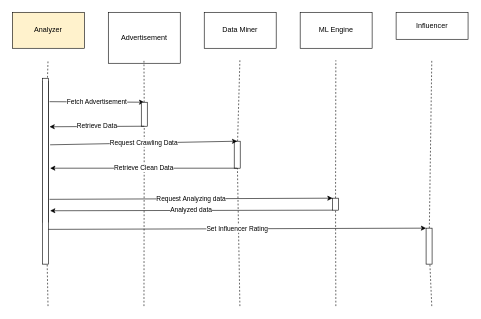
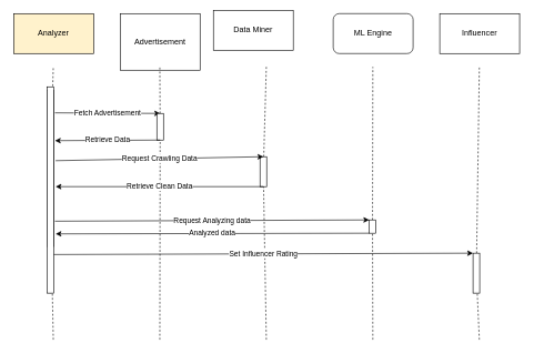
  <mxCell id="0" />
  <mxCell id="1" parent="0" />
  <mxCell id="2" value="Analyzer" style="rounded=0;whiteSpace=wrap;html=1;fillColor=#fff2cc;" parent="1" vertex="1"><mxGeometry x="20" y="20" width="120" height="60" as="geometry" /></mxCell>
  <mxCell id="3" value="" style="endArrow=none;dashed=1;html=1;" parent="1" source="4" edge="1"><mxGeometry width="50" height="50" relative="1" as="geometry"><mxPoint x="79.5" y="510" as="sourcePoint" /><mxPoint x="79.5" y="100" as="targetPoint" /></mxGeometry></mxCell>
  <mxCell id="4" value="" style="rounded=0;whiteSpace=wrap;html=1;" parent="1" vertex="1"><mxGeometry x="70" y="135" width="10" height="235" as="geometry" /></mxCell>
  <mxCell id="5" value="" style="endArrow=none;dashed=1;html=1;" parent="1" target="4" edge="1" source="24"><mxGeometry width="50" height="50" relative="1" as="geometry"><mxPoint x="79.5" y="510" as="sourcePoint" /><mxPoint x="79.5" y="100" as="targetPoint" /></mxGeometry></mxCell>
  <mxCell id="6" value="Fetch Advertisement" style="endArrow=classic;html=1;exitX=1.2;exitY=0.145;exitDx=0;exitDy=0;entryX=0.5;entryY=0;entryDx=0;entryDy=0;exitPerimeter=0;" parent="1" source="4" target="9" edge="1"><mxGeometry width="50" height="50" relative="1" as="geometry"><mxPoint x="130" y="200" as="sourcePoint" /><mxPoint x="240" y="160" as="targetPoint" /></mxGeometry></mxCell>
  <mxCell id="7" value="Advertisement" style="rounded=0;whiteSpace=wrap;html=1;" parent="1" vertex="1"><mxGeometry x="180" y="20" width="120" height="85" as="geometry" /></mxCell>
  <mxCell id="8" value="" style="endArrow=none;dashed=1;html=1;" parent="1" source="9" edge="1"><mxGeometry width="50" height="50" relative="1" as="geometry"><mxPoint x="239.5" y="510" as="sourcePoint" /><mxPoint x="239.5" y="100" as="targetPoint" /></mxGeometry></mxCell>
  <mxCell id="9" value="" style="rounded=0;whiteSpace=wrap;html=1;" parent="1" vertex="1"><mxGeometry x="235" y="170" width="10" height="40" as="geometry" /></mxCell>
  <mxCell id="10" value="" style="endArrow=none;dashed=1;html=1;" parent="1" target="9" edge="1"><mxGeometry width="50" height="50" relative="1" as="geometry"><mxPoint x="239.5" y="510" as="sourcePoint" /><mxPoint x="239.5" y="100" as="targetPoint" /></mxGeometry></mxCell>
  <mxCell id="11" value="Retrieve Data" style="endArrow=classic;html=1;exitX=0.5;exitY=1;exitDx=0;exitDy=0;entryX=1.2;entryY=0.323;entryDx=0;entryDy=0;entryPerimeter=0;" parent="1" source="9" target="4" edge="1"><mxGeometry width="50" height="50" relative="1" as="geometry"><mxPoint x="110" y="280" as="sourcePoint" /><mxPoint x="160" y="230" as="targetPoint" /></mxGeometry></mxCell>
- <mxCell id="12" value="Data Miner" style="rounded=0;whiteSpace=wrap;html=1;" parent="1" vertex="1"><mxGeometry x="340" y="20" width="120" height="60" as="geometry" /></mxCell>
+ <mxCell id="12" value="Data Miner" style="rounded=0;whiteSpace=wrap;html=1;" parent="1" vertex="1"><mxGeometry x="320" y="15" width="120" height="60" as="geometry" /></mxCell>
  <mxCell id="13" value="" style="endArrow=none;dashed=1;html=1;" parent="1" source="14" edge="1"><mxGeometry width="50" height="50" relative="1" as="geometry"><mxPoint x="399.5" y="510" as="sourcePoint" /><mxPoint x="399.5" y="100" as="targetPoint" /></mxGeometry></mxCell>
  <mxCell id="14" value="" style="rounded=0;whiteSpace=wrap;html=1;" parent="1" vertex="1"><mxGeometry x="390" y="235" width="10" height="45" as="geometry" /></mxCell>
  <mxCell id="15" value="" style="endArrow=none;dashed=1;html=1;" parent="1" target="14" edge="1"><mxGeometry width="50" height="50" relative="1" as="geometry"><mxPoint x="399.5" y="510" as="sourcePoint" /><mxPoint x="399.5" y="100" as="targetPoint" /></mxGeometry></mxCell>
  <mxCell id="16" value="Request Crawling Data" style="endArrow=classic;html=1;entryX=0.5;entryY=0;entryDx=0;entryDy=0;exitX=1.3;exitY=0.451;exitDx=0;exitDy=0;exitPerimeter=0;" parent="1" source="4" target="14" edge="1"><mxGeometry width="50" height="50" relative="1" as="geometry"><mxPoint x="170" y="300" as="sourcePoint" /><mxPoint x="220" y="250" as="targetPoint" /></mxGeometry></mxCell>
  <mxCell id="17" value="Retrieve Clean Data" style="endArrow=classic;html=1;exitX=0.5;exitY=1;exitDx=0;exitDy=0;entryX=1.3;entryY=0.617;entryDx=0;entryDy=0;entryPerimeter=0;" parent="1" source="14" target="4" edge="1"><mxGeometry width="50" height="50" relative="1" as="geometry"><mxPoint x="150" y="320" as="sourcePoint" /><mxPoint x="200" y="270" as="targetPoint" /></mxGeometry></mxCell>
- <mxCell id="18" value="ML Engine" style="rounded=0;whiteSpace=wrap;html=1;" parent="1" vertex="1"><mxGeometry x="500" y="20" width="120" height="60" as="geometry" /></mxCell>
+ <mxCell id="18" value="ML Engine" style="whiteSpace=wrap;html=1;rounded=1;" parent="1" vertex="1"><mxGeometry x="500" y="20" width="120" height="60" as="geometry" /></mxCell>
  <mxCell id="19" value="" style="endArrow=none;dashed=1;html=1;" parent="1" source="21" edge="1"><mxGeometry width="50" height="50" relative="1" as="geometry"><mxPoint x="559.5" y="510" as="sourcePoint" /><mxPoint x="559.5" y="100" as="targetPoint" /></mxGeometry></mxCell>
  <mxCell id="20" value="Request Analyzing data" style="endArrow=classic;html=1;entryX=0;entryY=0;entryDx=0;entryDy=0;exitX=1.2;exitY=0.838;exitDx=0;exitDy=0;exitPerimeter=0;" parent="1" source="4" target="21" edge="1"><mxGeometry width="50" height="50" relative="1" as="geometry"><mxPoint x="90" y="331.915" as="sourcePoint" /><mxPoint x="234" y="335" as="targetPoint" /></mxGeometry></mxCell>
  <mxCell id="21" value="" style="rounded=0;whiteSpace=wrap;html=1;" parent="1" vertex="1"><mxGeometry x="554" y="330" width="10" height="20" as="geometry" /></mxCell>
  <mxCell id="22" value="" style="endArrow=none;dashed=1;html=1;" parent="1" target="21" edge="1"><mxGeometry width="50" height="50" relative="1" as="geometry"><mxPoint x="559.5" y="510" as="sourcePoint" /><mxPoint x="559.5" y="100" as="targetPoint" /></mxGeometry></mxCell>
  <mxCell id="23" value="Analyzed data" style="endArrow=classic;html=1;exitX=0;exitY=1;exitDx=0;exitDy=0;entryX=1.3;entryY=0.919;entryDx=0;entryDy=0;entryPerimeter=0;" parent="1" source="21" target="4" edge="1"><mxGeometry width="50" height="50" relative="1" as="geometry"><mxPoint x="300" y="460" as="sourcePoint" /><mxPoint x="160" y="370" as="targetPoint" /></mxGeometry></mxCell>
  <mxCell id="24" value="" style="rounded=0;whiteSpace=wrap;html=1;" vertex="1" parent="1"><mxGeometry x="70" y="130" width="10" height="310" as="geometry" /></mxCell>
  <mxCell id="25" value="" style="endArrow=none;dashed=1;html=1;" edge="1" parent="1" target="24"><mxGeometry width="50" height="50" relative="1" as="geometry"><mxPoint x="79.5" y="510" as="sourcePoint" /><mxPoint x="77.053" y="370" as="targetPoint" /></mxGeometry></mxCell>
- <mxCell id="26" value="Influencer" style="rounded=0;whiteSpace=wrap;html=1;" vertex="1" parent="1"><mxGeometry x="660" y="20" width="120" height="45" as="geometry" /></mxCell>
+ <mxCell id="26" value="Influencer" style="rounded=0;whiteSpace=wrap;html=1;" vertex="1" parent="1"><mxGeometry x="660" y="20" width="120" height="60" as="geometry" /></mxCell>
  <mxCell id="27" value="" style="endArrow=none;dashed=1;html=1;" edge="1" parent="1" source="28"><mxGeometry width="50" height="50" relative="1" as="geometry"><mxPoint x="719.5" y="510" as="sourcePoint" /><mxPoint x="719.5" y="100" as="targetPoint" /></mxGeometry></mxCell>
  <mxCell id="28" value="" style="rounded=0;whiteSpace=wrap;html=1;" vertex="1" parent="1"><mxGeometry x="710" y="380" width="10" height="60" as="geometry" /></mxCell>
  <mxCell id="29" value="" style="endArrow=none;dashed=1;html=1;" edge="1" parent="1" target="28"><mxGeometry width="50" height="50" relative="1" as="geometry"><mxPoint x="719.5" y="510" as="sourcePoint" /><mxPoint x="719.5" y="100" as="targetPoint" /></mxGeometry></mxCell>
  <mxCell id="30" value="Set Influencer Rating" style="endArrow=classic;html=1;entryX=0;entryY=0;entryDx=0;entryDy=0;exitX=1;exitY=0.813;exitDx=0;exitDy=0;exitPerimeter=0;" edge="1" parent="1" source="24" target="28"><mxGeometry width="50" height="50" relative="1" as="geometry"><mxPoint x="90" y="380" as="sourcePoint" /><mxPoint x="240" y="400" as="targetPoint" /></mxGeometry></mxCell>
